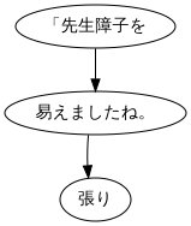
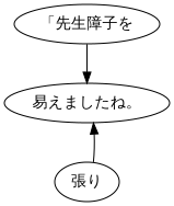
  digraph {
    fontname=Ubuntu
    node [fontname=Ubuntu]
    edge [fontname=Ubuntu]
    n1 [label="「先生障子を"]
    n2 [label="易えましたね。"]
    n3 [label="張り"]
    n1 -> n2
-   n2 -> n3
+   n3 -> n2
  }
